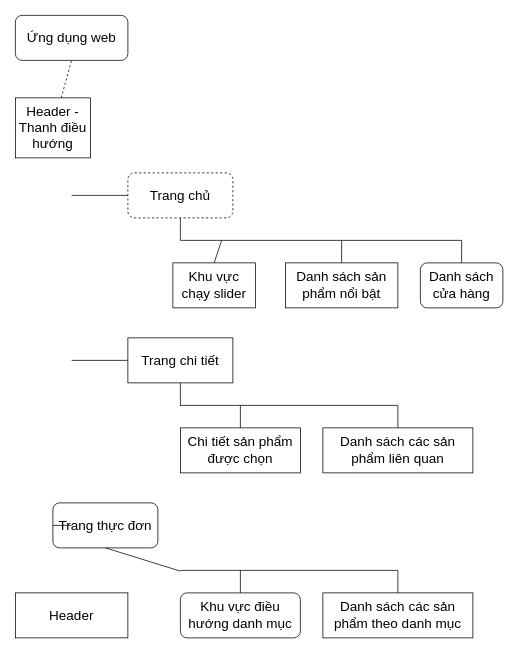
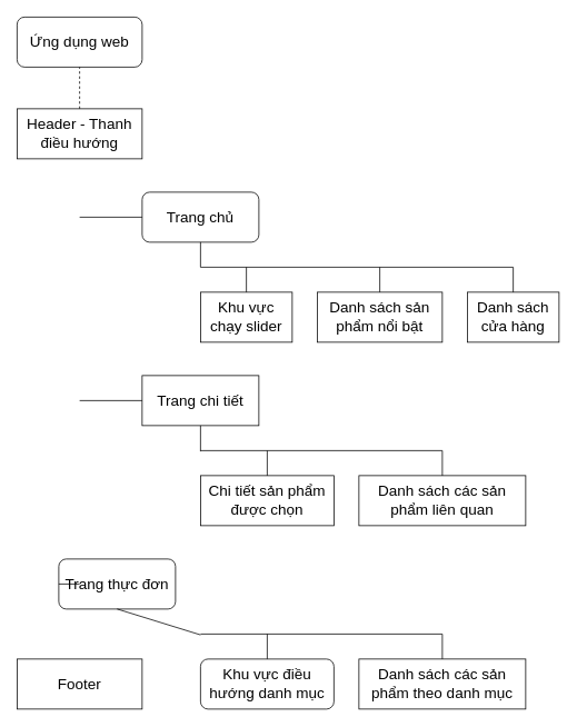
  <mxCell id="0" />
  <mxCell id="1" parent="0" />
- <mxCell id="2" value="Trang chủ" style="rounded=1;whiteSpace=wrap;html=1;fontSize=18;dashed=1;" vertex="1" parent="1"><mxGeometry x="170" y="230" width="140" height="60" as="geometry" /></mxCell>
+ <mxCell id="2" value="Trang chủ" style="rounded=1;whiteSpace=wrap;html=1;fontSize=18;" vertex="1" parent="1"><mxGeometry x="170" y="230" width="140" height="60" as="geometry" /></mxCell>
  <mxCell id="3" value="Trang thực đơn" style="rounded=1;whiteSpace=wrap;html=1;fontSize=18;" vertex="1" parent="1"><mxGeometry x="70" y="670" width="140" height="60" as="geometry" /></mxCell>
  <mxCell id="4" value="Trang chi tiết" style="whiteSpace=wrap;html=1;fontSize=18;rounded=0;" vertex="1" parent="1"><mxGeometry x="170" y="450" width="140" height="60" as="geometry" /></mxCell>
  <mxCell id="5" value="&lt;span style=&quot;white-space: normal&quot;&gt;Danh sách sản phẩm nổi bật&lt;/span&gt;" style="rounded=0;whiteSpace=wrap;html=1;fontSize=18;" vertex="1" parent="1"><mxGeometry x="380" y="350" width="150" height="60" as="geometry" /></mxCell>
- <mxCell id="6" value="&lt;span style=&quot;white-space: normal&quot;&gt;Danh sách cửa hàng&lt;/span&gt;" style="whiteSpace=wrap;html=1;fontSize=18;rounded=1;" vertex="1" parent="1"><mxGeometry x="560" y="350" width="110" height="60" as="geometry" /></mxCell>
- <mxCell id="7" value="&lt;span style=&quot;white-space: normal&quot;&gt;Khu vực chạy slider&lt;/span&gt;" style="rounded=0;whiteSpace=wrap;html=1;fontSize=18;" vertex="1" parent="1"><mxGeometry x="230" y="350" width="110" height="60" as="geometry" /></mxCell>
+ <mxCell id="6" value="&lt;span style=&quot;white-space: normal&quot;&gt;Danh sách cửa hàng&lt;/span&gt;" style="rounded=0;whiteSpace=wrap;html=1;fontSize=18;" vertex="1" parent="1"><mxGeometry x="560" y="350" width="110" height="60" as="geometry" /></mxCell>
+ <mxCell id="7" value="&lt;span style=&quot;white-space: normal&quot;&gt;Khu vực chạy slider&lt;/span&gt;" style="rounded=0;whiteSpace=wrap;html=1;fontSize=18;" vertex="1" parent="1"><mxGeometry x="240" y="350" width="110" height="60" as="geometry" /></mxCell>
  <mxCell id="8" value="" style="endArrow=none;html=1;fontSize=18;entryX=0.5;entryY=1;entryDx=0;entryDy=0;" edge="1" parent="1" target="2"><mxGeometry width="50" height="50" relative="1" as="geometry"><mxPoint x="240" y="320" as="sourcePoint" /><mxPoint x="235" y="290" as="targetPoint" /></mxGeometry></mxCell>
  <mxCell id="9" value="" style="endArrow=none;html=1;fontSize=18;" edge="1" parent="1"><mxGeometry width="50" height="50" relative="1" as="geometry"><mxPoint x="240" y="320" as="sourcePoint" /><mxPoint x="615" y="320" as="targetPoint" /></mxGeometry></mxCell>
  <mxCell id="10" value="" style="endArrow=none;html=1;fontSize=18;exitX=0.5;exitY=0;exitDx=0;exitDy=0;" edge="1" parent="1" source="5"><mxGeometry width="50" height="50" relative="1" as="geometry"><mxPoint x="615" y="350" as="sourcePoint" /><mxPoint x="455" y="320" as="targetPoint" /></mxGeometry></mxCell>
  <mxCell id="11" value="" style="endArrow=none;html=1;fontSize=18;exitX=0.5;exitY=0;exitDx=0;exitDy=0;" edge="1" parent="1" source="7"><mxGeometry width="50" height="50" relative="1" as="geometry"><mxPoint x="475" y="340" as="sourcePoint" /><mxPoint x="295" y="320" as="targetPoint" /></mxGeometry></mxCell>
  <mxCell id="12" value="" style="endArrow=none;html=1;fontSize=18;exitX=0.5;exitY=0;exitDx=0;exitDy=0;" edge="1" parent="1" source="6"><mxGeometry width="50" height="50" relative="1" as="geometry"><mxPoint x="855" y="350" as="sourcePoint" /><mxPoint x="615" y="320" as="targetPoint" /></mxGeometry></mxCell>
  <mxCell id="13" value="&lt;span style=&quot;white-space: normal&quot;&gt;Danh sách các sản phẩm liên quan&lt;/span&gt;" style="rounded=0;whiteSpace=wrap;html=1;fontSize=18;" vertex="1" parent="1"><mxGeometry x="430" y="570" width="200" height="60" as="geometry" /></mxCell>
  <mxCell id="14" value="Chi tiết sản phẩm được chọn" style="rounded=0;whiteSpace=wrap;html=1;fontSize=18;" vertex="1" parent="1"><mxGeometry x="240" y="570" width="160" height="60" as="geometry" /></mxCell>
  <mxCell id="15" value="" style="endArrow=none;html=1;fontSize=18;entryX=0.5;entryY=1;entryDx=0;entryDy=0;" edge="1" parent="1" target="4"><mxGeometry width="50" height="50" relative="1" as="geometry"><mxPoint x="240" y="541" as="sourcePoint" /><mxPoint x="235" y="510" as="targetPoint" /></mxGeometry></mxCell>
  <mxCell id="16" value="" style="endArrow=none;html=1;fontSize=18;" edge="1" parent="1"><mxGeometry width="50" height="50" relative="1" as="geometry"><mxPoint x="240" y="540" as="sourcePoint" /><mxPoint x="530" y="540" as="targetPoint" /></mxGeometry></mxCell>
  <mxCell id="17" value="" style="endArrow=none;html=1;fontSize=18;exitX=0.5;exitY=0;exitDx=0;exitDy=0;" edge="1" parent="1" source="14"><mxGeometry width="50" height="50" relative="1" as="geometry"><mxPoint x="475" y="560" as="sourcePoint" /><mxPoint x="320" y="540" as="targetPoint" /></mxGeometry></mxCell>
  <mxCell id="18" value="" style="endArrow=none;html=1;fontSize=18;exitX=0.5;exitY=0;exitDx=0;exitDy=0;" edge="1" parent="1" source="13"><mxGeometry width="50" height="50" relative="1" as="geometry"><mxPoint x="855" y="570" as="sourcePoint" /><mxPoint x="530" y="540" as="targetPoint" /></mxGeometry></mxCell>
  <mxCell id="19" value="Ứng dụng web" style="rounded=1;whiteSpace=wrap;html=1;fontSize=18;" vertex="1" parent="1"><mxGeometry x="20" y="20" width="150" height="60" as="geometry" /></mxCell>
  <mxCell id="20" value="" style="endArrow=none;html=1;fontSize=18;entryX=0.5;entryY=1;entryDx=0;entryDy=0;dashed=1;" edge="1" parent="1" source="24" target="19"><mxGeometry width="50" height="50" relative="1" as="geometry"><mxPoint x="95" y="810" as="sourcePoint" /><mxPoint x="110" y="80" as="targetPoint" /></mxGeometry></mxCell>
  <mxCell id="21" value="" style="endArrow=none;html=1;fontSize=18;exitX=0;exitY=0.5;exitDx=0;exitDy=0;" edge="1" parent="1" source="2"><mxGeometry width="50" height="50" relative="1" as="geometry"><mxPoint x="175" y="229.5" as="sourcePoint" /><mxPoint x="95" y="260" as="targetPoint" /></mxGeometry></mxCell>
  <mxCell id="22" value="" style="endArrow=none;html=1;fontSize=18;exitX=0;exitY=0.5;exitDx=0;exitDy=0;" edge="1" parent="1" source="4"><mxGeometry width="50" height="50" relative="1" as="geometry"><mxPoint x="175" y="459.5" as="sourcePoint" /><mxPoint x="95" y="480" as="targetPoint" /></mxGeometry></mxCell>
  <mxCell id="23" value="" style="endArrow=none;html=1;fontSize=18;exitX=0;exitY=0.5;exitDx=0;exitDy=0;" edge="1" parent="1" source="3"><mxGeometry width="50" height="50" relative="1" as="geometry"><mxPoint x="175" y="694" as="sourcePoint" /><mxPoint x="95" y="700" as="targetPoint" /></mxGeometry></mxCell>
- <mxCell id="24" value="Header - Thanh điều hướng" style="rounded=0;whiteSpace=wrap;html=1;fontSize=18;" vertex="1" parent="1"><mxGeometry x="20" y="130" width="100" height="80" as="geometry" /></mxCell>
- <mxCell id="25" value="&lt;span style=&quot;white-space: normal&quot;&gt;Header&lt;/span&gt;" style="rounded=0;whiteSpace=wrap;html=1;fontSize=18;" vertex="1" parent="1"><mxGeometry x="20" y="790" width="150" height="60" as="geometry" /></mxCell>
+ <mxCell id="24" value="Header - Thanh điều hướng" style="rounded=0;whiteSpace=wrap;html=1;fontSize=18;" vertex="1" parent="1"><mxGeometry x="20" y="130" width="150" height="60" as="geometry" /></mxCell>
+ <mxCell id="25" value="&lt;span style=&quot;white-space: normal&quot;&gt;Footer&lt;/span&gt;" style="rounded=0;whiteSpace=wrap;html=1;fontSize=18;" vertex="1" parent="1"><mxGeometry x="20" y="790" width="150" height="60" as="geometry" /></mxCell>
  <mxCell id="26" value="&lt;span style=&quot;white-space: normal&quot;&gt;Danh sách các sản phẩm theo danh mục&lt;/span&gt;" style="rounded=0;whiteSpace=wrap;html=1;fontSize=18;" vertex="1" parent="1"><mxGeometry x="430" y="790" width="200" height="60" as="geometry" /></mxCell>
  <mxCell id="27" value="Khu vực điều hướng danh mục" style="whiteSpace=wrap;html=1;fontSize=18;rounded=1;" vertex="1" parent="1"><mxGeometry x="240" y="790" width="160" height="60" as="geometry" /></mxCell>
  <mxCell id="28" value="" style="endArrow=none;html=1;fontSize=18;entryX=0.5;entryY=1;entryDx=0;entryDy=0;" edge="1" parent="1" target="3"><mxGeometry width="50" height="50" relative="1" as="geometry"><mxPoint x="240" y="761" as="sourcePoint" /><mxPoint x="240" y="730" as="targetPoint" /></mxGeometry></mxCell>
  <mxCell id="29" value="" style="endArrow=none;html=1;fontSize=18;" edge="1" parent="1"><mxGeometry width="50" height="50" relative="1" as="geometry"><mxPoint x="240" y="760" as="sourcePoint" /><mxPoint x="530" y="760" as="targetPoint" /></mxGeometry></mxCell>
  <mxCell id="30" value="" style="endArrow=none;html=1;fontSize=18;exitX=0.5;exitY=0;exitDx=0;exitDy=0;" edge="1" parent="1" source="27"><mxGeometry width="50" height="50" relative="1" as="geometry"><mxPoint x="475" y="780" as="sourcePoint" /><mxPoint x="320" y="760" as="targetPoint" /></mxGeometry></mxCell>
  <mxCell id="31" value="" style="endArrow=none;html=1;fontSize=18;exitX=0.5;exitY=0;exitDx=0;exitDy=0;" edge="1" parent="1" source="26"><mxGeometry width="50" height="50" relative="1" as="geometry"><mxPoint x="855" y="790" as="sourcePoint" /><mxPoint x="530" y="760" as="targetPoint" /></mxGeometry></mxCell>
